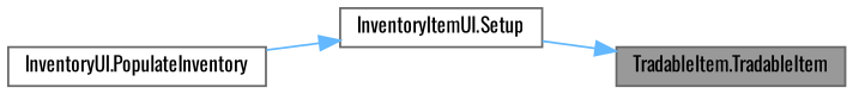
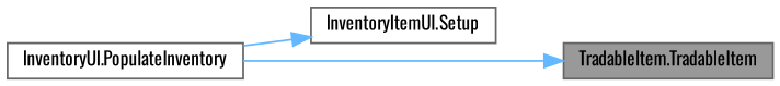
  digraph {
    fontname=Oswald
    rankdir=RL
    node [color=grey40 fillcolor=white fontname=Oswald fontsize=10 shape=box style=filled]
    edge [color=steelblue1 dir=back fontname=Oswald fontsize=10 labelfontname=Helvetica labelfontsize=10 style=solid]
    n1 [color=gray40 fillcolor=grey60 fontcolor=black height=0.2 label="TradableItem.TradableItem" width=0.4]
    n2 [height=0.2 label="InventoryItemUI.Setup" width=0.4]
    n3 [height=0.2 label="InventoryUI.PopulateInventory" width=0.4]
-   n1 -> n2
+   n1 -> n3
    n2 -> n3
  }
